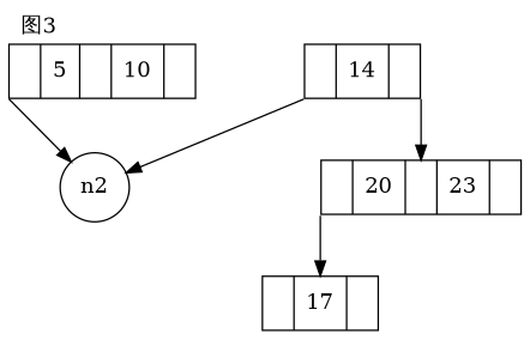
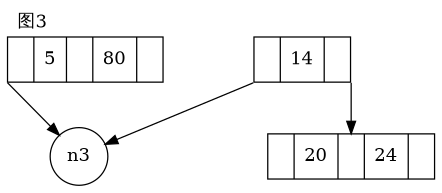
  digraph {
    label="图3"
    labeljust=l
    labelloc=t
    nodesep=1
    splines=line
    node [shape=record]
    edge [minlen=1.8 tailport=sw]
    n1 [label="<f1> | 14 | <f2>"]
-   n2 [shape=circle]
-   n3 [label="<f1> | 20 | <f2> | 23 | <f3>"]
-   n5 [label="<f1> | 17 | <f2>"]
-   n4 [label="<f1> | 5 | <f2> | 10 | <f3>"]
+   n2 [shape=circle label=n3]
+   n3 [label="<f1> | 20 | <f2> | 24 | <f3>"]
+   n4 [label="<f1> | 5 | <f2> | 80 | <f3>"]
    n1 -> n2
    n1 -> n3 [tailport=se]
-   n3 -> n5
    n4 -> n2
  }
